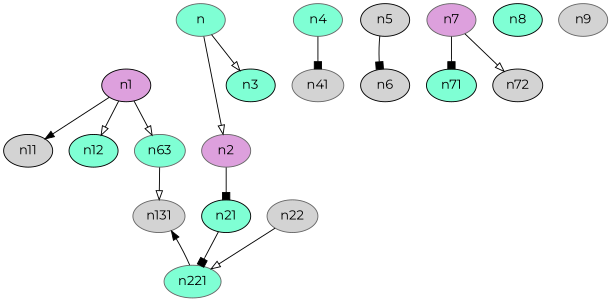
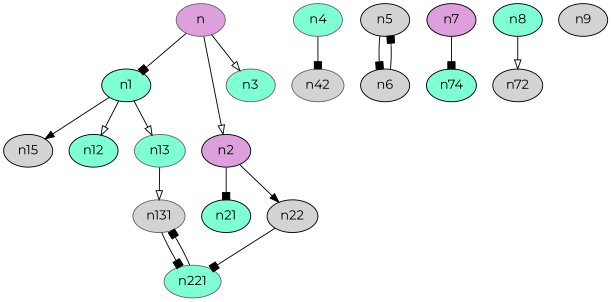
  digraph {
    fontname=Montserrat
    node [color=gray40 fillcolor=aquamarine fontname=Montserrat style=filled]
    edge [arrowhead=box fontname=Montserrat]
-   n
-   n1 [color=black fillcolor=plum]
-   n2 [fillcolor=plum]
-   n3 [color=black]
-   n11 [color=black fillcolor=lightgrey]
+   n [fillcolor=plum]
+   n1 [color=black]
+   n2 [color=black fillcolor=plum]
+   n3
+   n11 [color=black fillcolor=lightgrey label=n15]
    n12 [color=black]
-   n13 [label=n63]
+   n13
    n21 [color=black]
-   n22 [fillcolor=lightgrey]
+   n22 [color=black fillcolor=lightgrey]
    n131 [fillcolor=lightgrey]
    n221
-   n41 [fillcolor=lightgrey]
+   n41 [fillcolor=lightgrey label=n42]
    n4
    n5 [color=black fillcolor=lightgrey]
    n6 [color=black fillcolor=lightgrey]
-   n7 [fillcolor=plum]
-   n71 [color=black]
+   n7 [color=black fillcolor=plum]
+   n71 [color=black label=n74]
    n72 [color=black fillcolor=lightgrey]
    n8 [color=black]
-   n9 [fillcolor=lightgrey]
+   n9 [color=black fillcolor=lightgrey]
+   n -> n1
    n -> n2 [arrowhead=onormal]
    n -> n3 [arrowhead=onormal]
    n1 -> n11 [arrowhead=normal]
    n1 -> n12 [arrowhead=onormal]
    n1 -> n13 [arrowhead=onormal]
    n2 -> n21
+   n2 -> n22 [arrowhead=normal]
    n13 -> n131 [arrowhead=onormal]
-   n22 -> n221 [arrowhead=onormal]
-   n21 -> n221
-   n221 -> n131 [arrowhead=normal]
+   n22 -> n221
+   n131 -> n221
+   n221 -> n131
    n4 -> n41
    n5 -> n6
+   n6 -> n5
    n7 -> n71
-   n7 -> n72 [arrowhead=onormal]
+   n8 -> n72 [arrowhead=onormal]
  }
